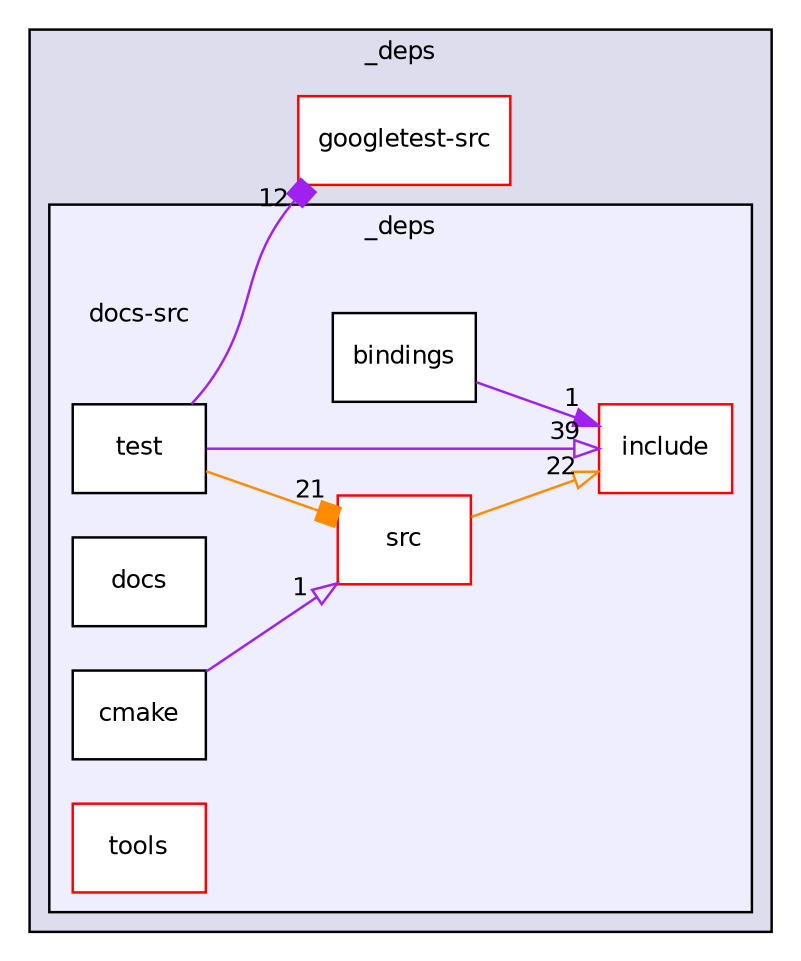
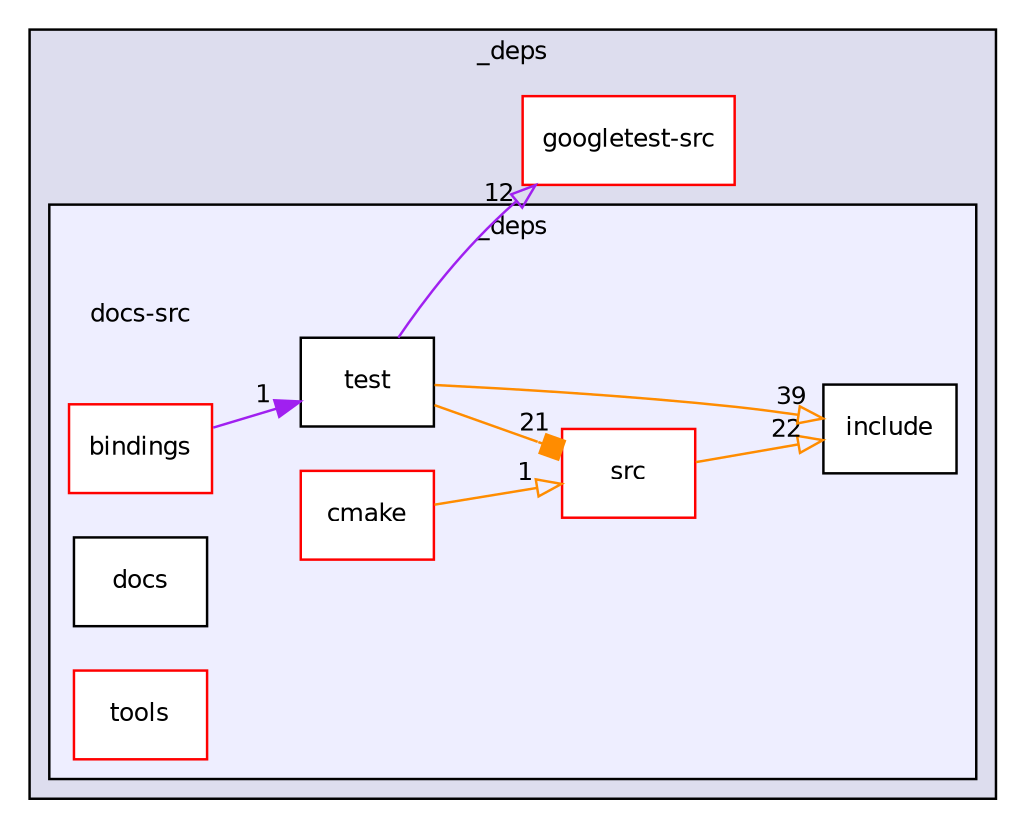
  digraph {
    compound=true
    rankdir=LR
    node [fontname=Helvetica fontsize=10 shape=box color=red fillcolor=white style=filled]
    edge [arrowhead=onormal color=purple headlabel=1 labeldistance=1.5 labelfontname=Helvetica labelfontsize=10]
    n1 [label="docs-src" shape=plaintext color="" fillcolor="" style=""]
-   n2 [color=black label=bindings]
-   n3 [label=cmake color=""]
+   n2 [label=bindings]
+   n3 [label=cmake]
    n4 [label=docs color=""]
-   n5 [label=include]
+   n5 [color=black label=include]
    n6 [label=src]
    n7 [label=test color=""]
    n8 [label=tools]
    n9 [label="googletest-src"]
    subgraph cluster_1 {
      bgcolor="#ddddee"
      fontname=Helvetica
      fontsize=10
      label=_deps
      pencolor=black
      n9
      subgraph cluster_2 {
        bgcolor="#eeeeff"
        fontname=Helvetica
        fontsize=10
        label=_deps
        pencolor=black
        n1
        n2
        n3
        n4
        n5
        n6
        n7
        n8
      }
    }
-   n2 -> n5 [arrowhead=normal]
-   n3 -> n6
+   n2 -> n7 [arrowhead=normal]
+   n3 -> n6 [color=darkorange]
    n6 -> n5 [color=darkorange headlabel=22]
-   n7 -> n5 [headlabel=39]
+   n7 -> n5 [color=darkorange headlabel=39]
    n7 -> n6 [arrowhead=box color=darkorange headlabel=21]
-   n7 -> n9 [arrowhead=box headlabel=12]
+   n7 -> n9 [headlabel=12]
  }
